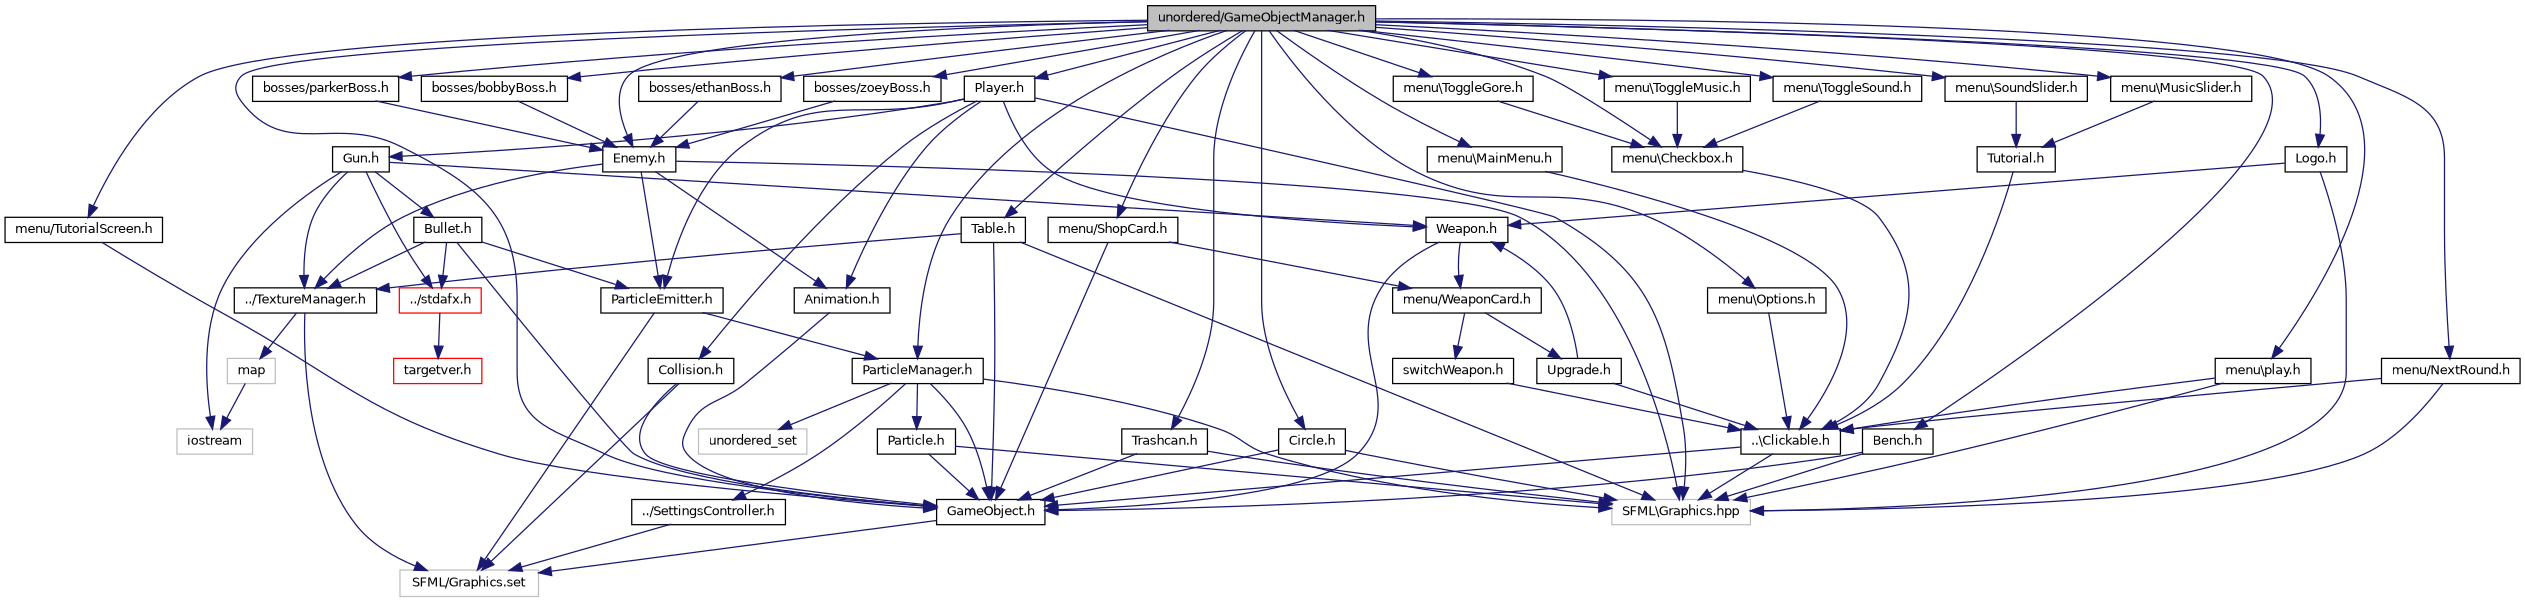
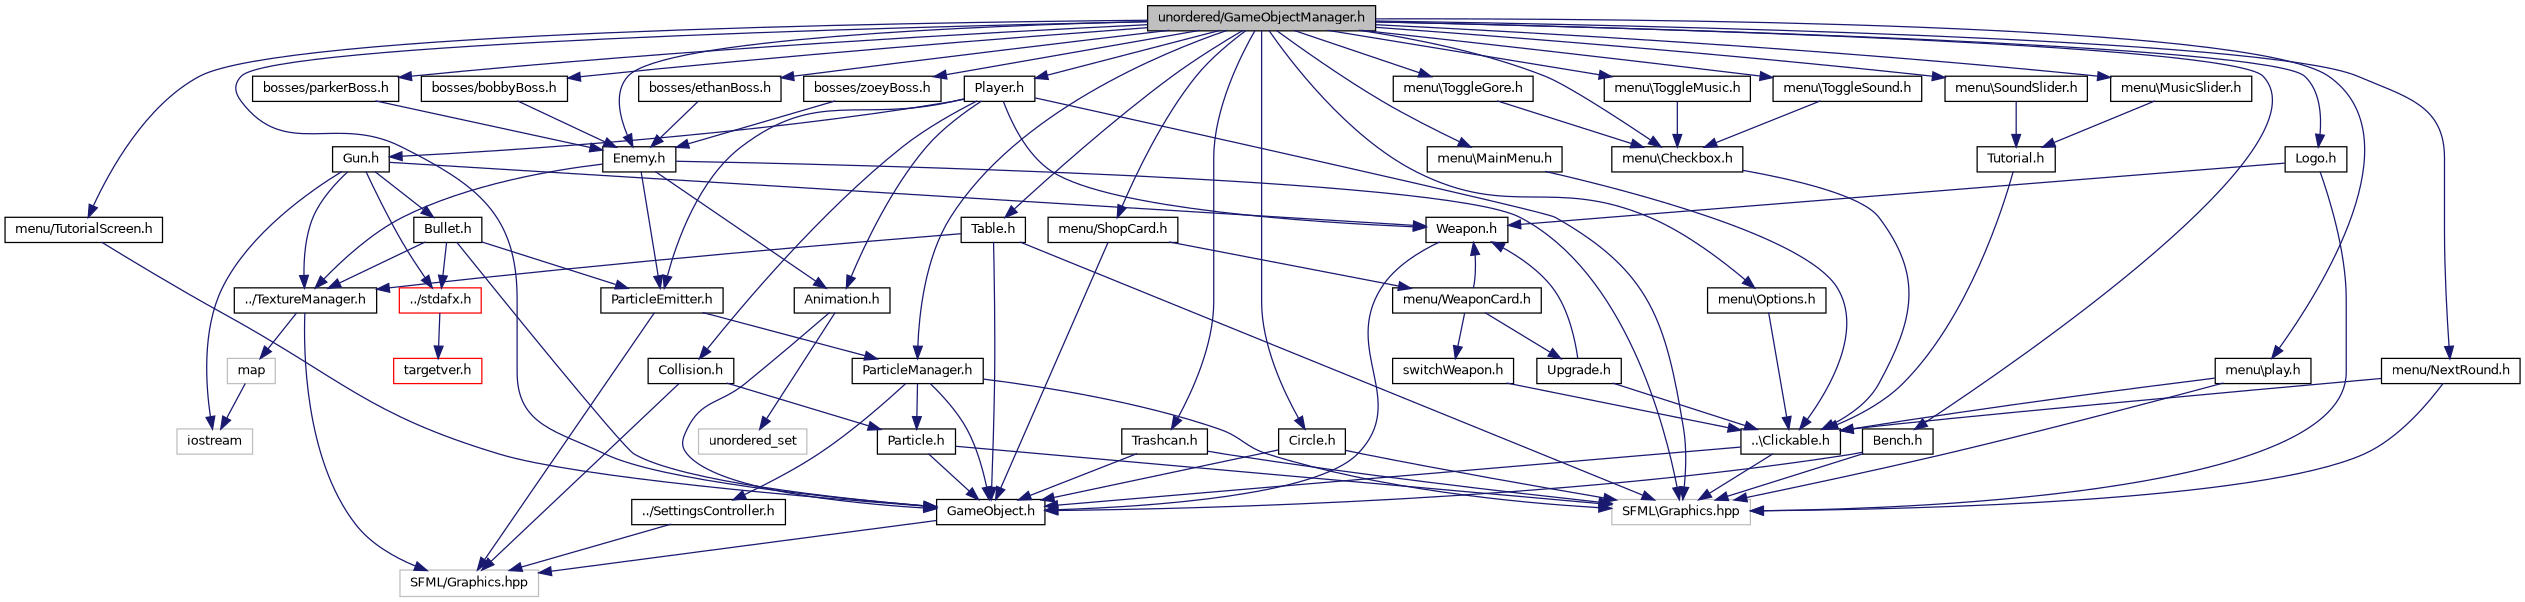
  digraph {
    node [color=black fillcolor=white fontname=Helvetica fontsize=10 shape=record style=filled]
    edge [color=midnightblue fontname=Helvetica fontsize=10 labelfontname=Helvetica labelfontsize=10 style=solid]
    n1 [fillcolor=grey75 fontcolor=black height=0.2 label="unordered/GameObjectManager.h" width=0.4]
    n2 [height=0.2 label="GameObject.h" width=0.4]
    n3 [height=0.2 label="ParticleManager.h" width=0.4]
    n4 [height=0.2 label="Circle.h" width=0.4]
    n5 [height=0.2 label="Logo.h" width=0.4]
    n6 [height=0.2 label="Player.h" width=0.4]
    n7 [height=0.2 label="Table.h" width=0.4]
    n8 [height=0.2 label="Bench.h" width=0.4]
    n9 [height=0.2 label="Trashcan.h" width=0.4]
    n10 [height=0.2 label="Enemy.h" width=0.4]
    n11 [height=0.2 label="menu\\play.h" width=0.4]
    n12 [height=0.2 label="menu\\Options.h" width=0.4]
    n13 [height=0.2 label="menu\\MainMenu.h" width=0.4]
    n14 [height=0.2 label="menu\\Checkbox.h" width=0.4]
    n15 [height=0.2 label="menu\\ToggleMusic.h" width=0.4]
    n16 [height=0.2 label="menu\\ToggleSound.h" width=0.4]
    n17 [height=0.2 label="menu\\ToggleGore.h" width=0.4]
    n18 [height=0.2 label="menu\\MusicSlider.h" width=0.4]
    n19 [height=0.2 label="menu\\SoundSlider.h" width=0.4]
    n20 [height=0.2 label="bosses/ethanBoss.h" width=0.4]
    n21 [height=0.2 label="bosses/zoeyBoss.h" width=0.4]
    n22 [height=0.2 label="bosses/parkerBoss.h" width=0.4]
    n23 [height=0.2 label="bosses/bobbyBoss.h" width=0.4]
    n24 [height=0.2 label="menu/ShopCard.h" width=0.4]
    n25 [height=0.2 label="menu/NextRound.h" width=0.4]
    n26 [height=0.2 label="menu/TutorialScreen.h" width=0.4]
-   n27 [color=grey75 height=0.2 label="SFML/Graphics.set" width=0.4]
+   n27 [color=grey75 height=0.2 label="SFML/Graphics.hpp" width=0.4]
    n28 [height=0.2 label="Particle.h" width=0.4]
    n29 [color=grey75 height=0.2 label="SFML\\Graphics.hpp" width=0.4]
    n30 [color=grey75 height=0.2 label=unordered_set width=0.4]
    n31 [height=0.2 label="../SettingsController.h" width=0.4]
    n32 [height=0.2 label="Weapon.h" width=0.4]
    n33 [height=0.2 label="Animation.h" width=0.4]
    n34 [height=0.2 label="ParticleEmitter.h" width=0.4]
    n35 [height=0.2 label="Gun.h" width=0.4]
    n36 [height=0.2 label="Collision.h" width=0.4]
    n37 [height=0.2 label="../TextureManager.h" width=0.4]
    n38 [height=0.2 label="..\\Clickable.h" width=0.4]
    n39 [height=0.2 label="Tutorial.h" width=0.4]
    n40 [height=0.2 label="menu/WeaponCard.h" width=0.4]
    n41 [color=red height=0.2 label="../stdafx.h" width=0.4]
    n42 [height=0.2 label="Bullet.h" width=0.4]
    n43 [color=grey75 height=0.2 label=iostream width=0.4]
    n44 [color=red height=0.2 label="targetver.h" width=0.4]
    n45 [color=grey75 height=0.2 label=map width=0.4]
    n46 [height=0.2 label="Upgrade.h" width=0.4]
    n47 [height=0.2 label="switchWeapon.h" width=0.4]
    n1 -> n2
    n1 -> n3
    n1 -> n4
    n1 -> n5
    n1 -> n6
    n1 -> n7
    n1 -> n8
    n1 -> n9
    n1 -> n10
    n1 -> n11
    n1 -> n12
    n1 -> n13
    n1 -> n14
    n1 -> n15
    n1 -> n16
    n1 -> n17
    n1 -> n18
    n1 -> n19
    n1 -> n20
    n1 -> n21
    n1 -> n22
    n1 -> n23
    n1 -> n24
    n1 -> n25
    n1 -> n26
    n2 -> n27
    n3 -> n2
    n3 -> n28
    n3 -> n29
-   n3 -> n30
+   n33 -> n30
    n3 -> n31
    n4 -> n2
    n4 -> n29
    n5 -> n29
    n5 -> n32
    n6 -> n29
    n6 -> n32
    n6 -> n33
    n6 -> n34
    n6 -> n35
    n6 -> n36
    n7 -> n2
    n7 -> n29
    n7 -> n37
    n8 -> n2
    n8 -> n29
    n9 -> n2
    n9 -> n29
    n10 -> n29
    n10 -> n33
    n10 -> n34
    n10 -> n37
    n11 -> n29
    n11 -> n38
    n12 -> n38
    n13 -> n38
    n14 -> n38
    n15 -> n14
    n16 -> n14
    n17 -> n14
    n18 -> n39
    n19 -> n39
    n20 -> n10
    n21 -> n10
    n22 -> n10
    n23 -> n10
    n24 -> n2
    n24 -> n40
    n25 -> n29
    n25 -> n38
    n26 -> n2
    n28 -> n2
    n28 -> n29
    n31 -> n27
    n32 -> n2
    n33 -> n2
    n34 -> n3
    n34 -> n27
    n35 -> n32
    n35 -> n37
    n35 -> n41
    n35 -> n42
    n35 -> n43
-   n36 -> n2
+   n36 -> n28
    n36 -> n27
    n37 -> n27
    n37 -> n45
    n38 -> n2
    n38 -> n29
    n39 -> n38
-   n32 -> n40
+   n40 -> n32
    n40 -> n46
    n40 -> n47
    n41 -> n44
    n42 -> n2
    n42 -> n34
    n42 -> n37
    n42 -> n41
    n45 -> n43
    n46 -> n32
    n46 -> n38
    n47 -> n38
  }
